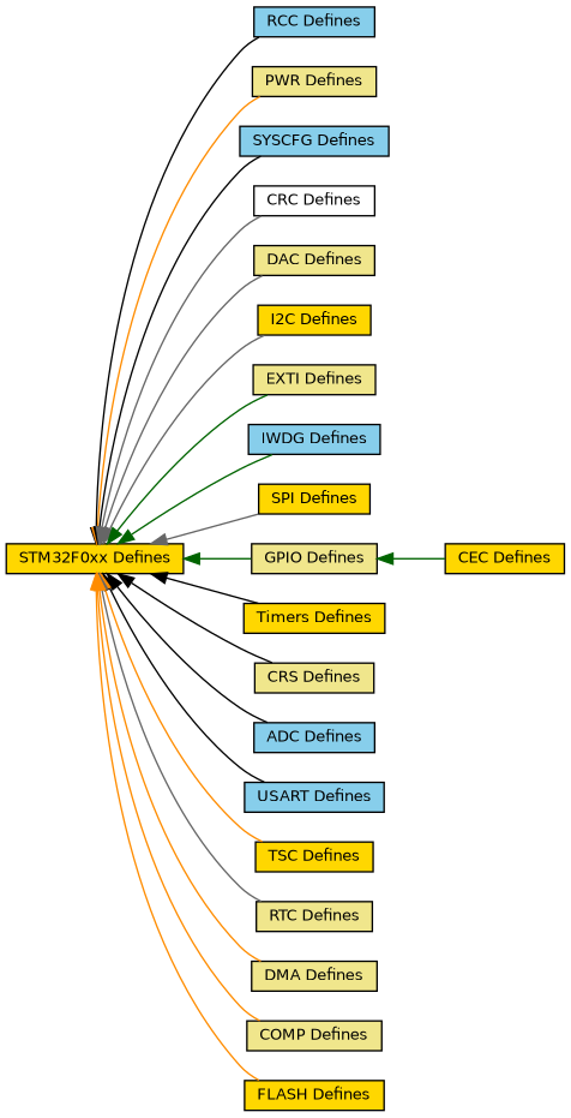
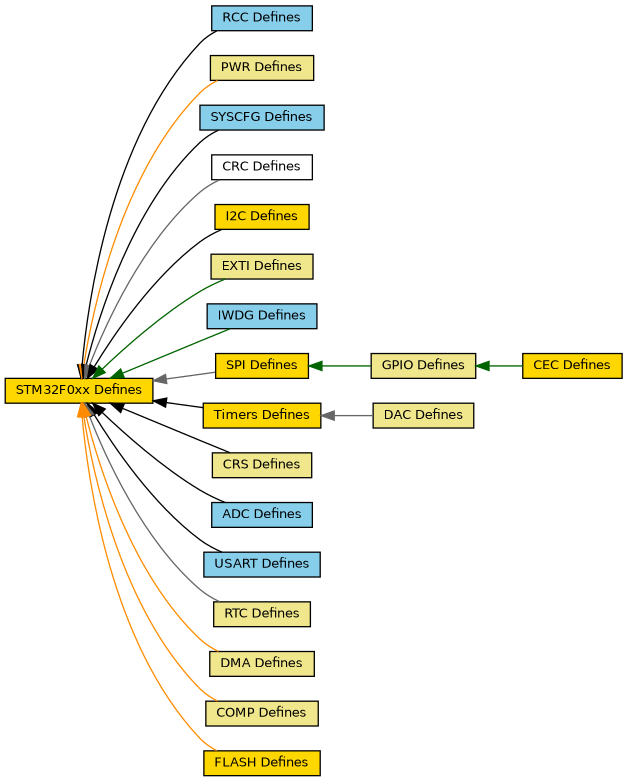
  digraph {
    rankdir=LR
    node [color=black fillcolor=khaki fontname=Helvetica fontsize=10 shape=record style=filled]
    edge [color=black dir=back fontname=Helvetica fontsize=10 labelfontname=Helvetica labelfontsize=10 shape=plaintext style=solid]
    n1 [fillcolor=skyblue height=0.2 label="RCC Defines" width=0.4]
    n2 [height=0.2 label="PWR Defines" width=0.4]
    n3 [fillcolor=skyblue height=0.2 label="SYSCFG Defines" width=0.4]
    n4 [fillcolor=white height=0.2 label="CRC Defines" width=0.4]
    n5 [height=0.2 label="DAC Defines" width=0.4]
    n6 [fillcolor=gold height=0.2 label="CEC Defines" width=0.4]
    n7 [fillcolor=gold height=0.2 label="I2C Defines" width=0.4]
    n8 [height=0.2 label="EXTI Defines" width=0.4]
    n9 [fillcolor=skyblue height=0.2 label="IWDG Defines" width=0.4]
    n10 [fillcolor=gold height=0.2 label="SPI Defines" width=0.4]
    n11 [fillcolor=gold fontcolor=black height=0.2 label="STM32F0xx Defines" width=0.4]
    n12 [height=0.2 label="GPIO Defines" width=0.4]
    n13 [fillcolor=gold height=0.2 label="Timers Defines" width=0.4]
    n14 [height=0.2 label="CRS Defines" width=0.4]
    n15 [fillcolor=skyblue height=0.2 label="ADC Defines" width=0.4]
    n16 [fillcolor=skyblue height=0.2 label="USART Defines" width=0.4]
-   n17 [fillcolor=gold height=0.2 label="TSC Defines" width=0.4]
    n18 [height=0.2 label="RTC Defines" width=0.4]
    n19 [height=0.2 label="DMA Defines" width=0.4]
    n20 [height=0.2 label="COMP Defines" width=0.4]
    n21 [fillcolor=gold height=0.2 label="FLASH Defines" width=0.4]
    n11 -> n1
    n11 -> n2 [color=darkorange]
    n11 -> n3
    n11 -> n4 [color=gray40]
-   n11 -> n5 [color=gray40]
-   n11 -> n7 [color=gray40]
+   n13 -> n5 [color=gray40]
+   n11 -> n7
    n11 -> n8 [color=darkgreen]
    n11 -> n9 [color=darkgreen]
    n11 -> n10 [color=gray40]
-   n11 -> n12 [color=darkgreen]
+   n10 -> n12 [color=darkgreen]
    n11 -> n13
    n11 -> n14
    n11 -> n15
    n11 -> n16
-   n11 -> n17 [color=darkorange]
    n11 -> n18 [color=gray40]
    n11 -> n19 [color=darkorange]
    n11 -> n20 [color=darkorange]
    n11 -> n21 [color=darkorange]
    n12 -> n6 [color=darkgreen]
  }
